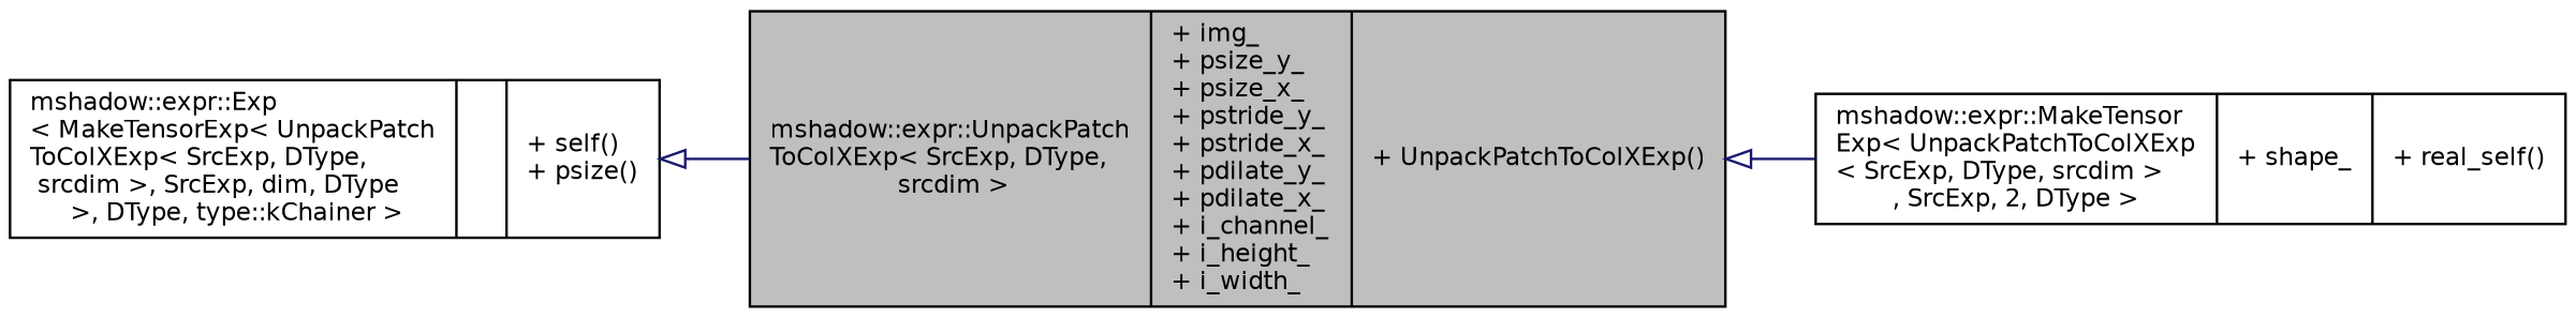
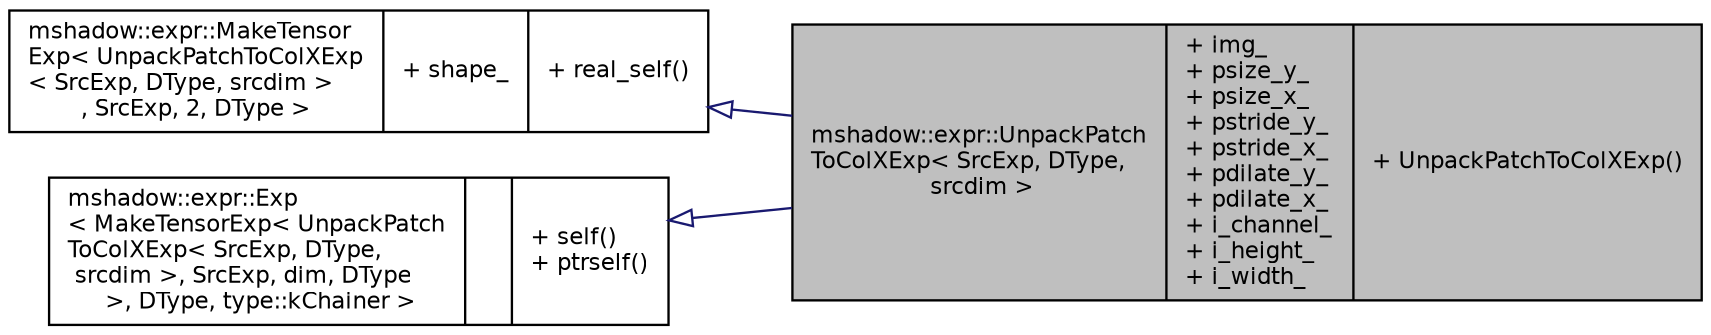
  digraph {
    rankdir=LR
    node [color=black fillcolor=white fontname=Helvetica fontsize=10 shape=record style=filled]
    edge [arrowtail=onormal color=midnightblue dir=back fontname=Helvetica fontsize=10 labelfontname=Helvetica labelfontsize=10 style=solid]
    n1 [fillcolor=grey75 fontcolor=black height=0.2 label="{mshadow::expr::UnpackPatch\lToColXExp\< SrcExp, DType,\l srcdim \>\n|+ img_\l+ psize_y_\l+ psize_x_\l+ pstride_y_\l+ pstride_x_\l+ pdilate_y_\l+ pdilate_x_\l+ i_channel_\l+ i_height_\l+ i_width_\l|+ UnpackPatchToColXExp()\l}" width=0.4]
    n2 [height=0.2 label="{mshadow::expr::MakeTensor\lExp\< UnpackPatchToColXExp\l\< SrcExp, DType, srcdim \>\l, SrcExp, 2, DType \>\n|+ shape_\l|+ real_self()\l}" width=0.4]
-   n3 [height=0.2 label="{mshadow::expr::Exp\l\< MakeTensorExp\< UnpackPatch\lToColXExp\< SrcExp, DType,\l srcdim \>, SrcExp, dim, DType\l \>, DType, type::kChainer \>\n||+ self()\l+ psize()\l}" width=0.4]
-   n1 -> n2
+   n3 [height=0.2 label="{mshadow::expr::Exp\l\< MakeTensorExp\< UnpackPatch\lToColXExp\< SrcExp, DType,\l srcdim \>, SrcExp, dim, DType\l \>, DType, type::kChainer \>\n||+ self()\l+ ptrself()\l}" width=0.4]
+   n2 -> n1
    n3 -> n1
  }
